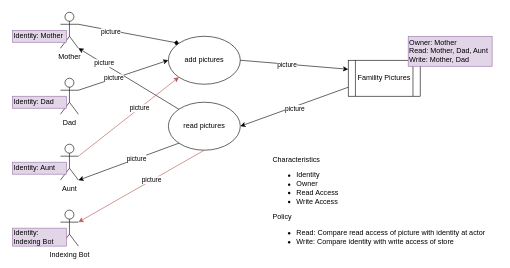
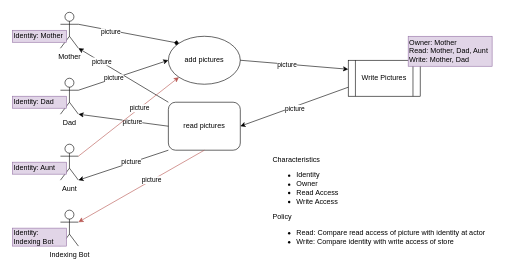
  <mxCell id="0" />
  <mxCell id="1" parent="0" />
  <mxCell id="2" value="Dad" style="shape=umlActor;verticalLabelPosition=bottom;verticalAlign=top;html=1;outlineConnect=0;" vertex="1" parent="1"><mxGeometry x="100" y="130" width="30" height="60" as="geometry" /></mxCell>
- <mxCell id="3" value="Famility Pictures" style="shape=process;whiteSpace=wrap;html=1;backgroundOutline=1;" vertex="1" parent="1"><mxGeometry x="580" y="100" width="120" height="60" as="geometry" /></mxCell>
+ <mxCell id="3" value="Write Pictures" style="shape=process;whiteSpace=wrap;html=1;backgroundOutline=1;" vertex="1" parent="1"><mxGeometry x="580" y="100" width="120" height="60" as="geometry" /></mxCell>
  <mxCell id="4" value="Mother" style="shape=umlActor;verticalLabelPosition=bottom;verticalAlign=top;html=1;outlineConnect=0;" vertex="1" parent="1"><mxGeometry x="100" y="20" width="30" height="60" as="geometry" /></mxCell>
  <mxCell id="5" value="add pictures" style="ellipse;whiteSpace=wrap;html=1;" vertex="1" parent="1"><mxGeometry x="280" y="60" width="120" height="80" as="geometry" /></mxCell>
- <mxCell id="6" value="read pictures" style="ellipse;whiteSpace=wrap;html=1;" vertex="1" parent="1"><mxGeometry x="280" y="170" width="120" height="80" as="geometry" /></mxCell>
+ <mxCell id="6" value="read pictures" style="whiteSpace=wrap;html=1;rounded=1;" vertex="1" parent="1"><mxGeometry x="280" y="170" width="120" height="80" as="geometry" /></mxCell>
  <mxCell id="7" value="&lt;div&gt;Characteristics&lt;/div&gt;&lt;div&gt;&lt;ul&gt;&lt;li&gt;Identity&lt;br&gt;&lt;/li&gt;&lt;li&gt;Owner&lt;br&gt;&lt;/li&gt;&lt;li&gt;Read Access&lt;/li&gt;&lt;li&gt;Write Access&lt;br&gt;&lt;/li&gt;&lt;/ul&gt;&lt;/div&gt;&lt;div&gt;&lt;div&gt;Policy&lt;/div&gt;&lt;div&gt;&lt;ul&gt;&lt;li&gt;Read: Compare read access of picture with identity at actor&lt;br&gt;&lt;/li&gt;&lt;li&gt;Write: Compare identity with write access of store&lt;br&gt;&lt;/li&gt;&lt;/ul&gt;&lt;/div&gt;&lt;/div&gt;" style="text;html=1;strokeColor=none;fillColor=none;align=left;verticalAlign=middle;whiteSpace=wrap;rounded=0;labelBorderColor=none;" vertex="1" parent="1"><mxGeometry x="452" y="254.9" width="376" height="170" as="geometry" /></mxCell>
  <mxCell id="8" value="&lt;div align=&quot;left&quot;&gt;Owner: Mother&lt;/div&gt;&lt;div align=&quot;left&quot;&gt;Read: Mother, Dad, Aunt&lt;/div&gt;&lt;div align=&quot;left&quot;&gt;Write: Mother, Dad&lt;br&gt;&lt;/div&gt;" style="rounded=0;whiteSpace=wrap;html=1;align=left;fillColor=#e1d5e7;strokeColor=#9673a6;" vertex="1" parent="1"><mxGeometry x="680" y="60" width="140" height="50" as="geometry" /></mxCell>
  <mxCell id="9" value="Identity: Mother" style="rounded=0;whiteSpace=wrap;html=1;align=left;fillColor=#e1d5e7;strokeColor=#9673a6;" vertex="1" parent="1"><mxGeometry x="20" y="50" width="90" height="20" as="geometry" /></mxCell>
  <mxCell id="10" value="Identity: Dad" style="rounded=0;whiteSpace=wrap;html=1;align=left;fillColor=#e1d5e7;strokeColor=#9673a6;" vertex="1" parent="1"><mxGeometry x="20" y="160" width="90" height="20" as="geometry" /></mxCell>
  <mxCell id="11" value="Aunt" style="shape=umlActor;verticalLabelPosition=bottom;verticalAlign=top;html=1;outlineConnect=0;" vertex="1" parent="1"><mxGeometry x="100" y="240" width="30" height="60" as="geometry" /></mxCell>
  <mxCell id="12" value="Identity: Aunt" style="rounded=0;whiteSpace=wrap;html=1;align=left;fillColor=#e1d5e7;strokeColor=#9673a6;" vertex="1" parent="1"><mxGeometry x="20" y="270" width="90" height="20" as="geometry" /></mxCell>
  <mxCell id="13" value="" style="endArrow=classic;html=1;entryX=1;entryY=1;entryDx=0;entryDy=0;entryPerimeter=0;exitX=0;exitY=0;exitDx=0;exitDy=0;" edge="1" parent="1" source="6" target="4"><mxGeometry width="50" height="50" relative="1" as="geometry"><mxPoint x="220" y="-10" as="sourcePoint" /><mxPoint x="480" y="290" as="targetPoint" /></mxGeometry></mxCell>
  <mxCell id="14" value="picture" style="edgeLabel;html=1;align=center;verticalAlign=middle;resizable=0;points=[];" vertex="1" connectable="0" parent="13"><mxGeometry x="0.503" y="-1" relative="1" as="geometry"><mxPoint as="offset" /></mxGeometry></mxCell>
+ <mxCell id="15" value="" style="endArrow=classic;html=1;exitX=0;exitY=0.5;exitDx=0;exitDy=0;entryX=1;entryY=1;entryDx=0;entryDy=0;entryPerimeter=0;" edge="1" parent="1" source="6" target="2"><mxGeometry width="50" height="50" relative="1" as="geometry"><mxPoint x="130" y="40" as="sourcePoint" /><mxPoint x="200" y="90" as="targetPoint" /></mxGeometry></mxCell>
+ <mxCell id="16" value="picture" style="edgeLabel;html=1;align=center;verticalAlign=middle;resizable=0;points=[];" vertex="1" connectable="0" parent="15"><mxGeometry x="-0.199" y="1" relative="1" as="geometry"><mxPoint as="offset" /></mxGeometry></mxCell>
  <mxCell id="17" value="" style="endArrow=classic;html=1;exitX=0;exitY=0.75;exitDx=0;exitDy=0;entryX=1;entryY=0.5;entryDx=0;entryDy=0;" edge="1" parent="1" source="3" target="6"><mxGeometry width="50" height="50" relative="1" as="geometry"><mxPoint x="307.574" y="108.284" as="sourcePoint" /><mxPoint x="130" y="150" as="targetPoint" /></mxGeometry></mxCell>
  <mxCell id="18" value="picture" style="edgeLabel;html=1;align=center;verticalAlign=middle;resizable=0;points=[];" vertex="1" connectable="0" parent="17"><mxGeometry x="0.118" y="4" relative="1" as="geometry"><mxPoint x="10.28" y="-5.1" as="offset" /></mxGeometry></mxCell>
  <mxCell id="19" value="" style="endArrow=classic;html=1;exitX=1;exitY=0.5;exitDx=0;exitDy=0;entryX=0;entryY=0.25;entryDx=0;entryDy=0;" edge="1" parent="1" source="5" target="3"><mxGeometry width="50" height="50" relative="1" as="geometry"><mxPoint x="590" y="100" as="sourcePoint" /><mxPoint x="410" y="80" as="targetPoint" /></mxGeometry></mxCell>
  <mxCell id="20" value="picture" style="edgeLabel;html=1;align=center;verticalAlign=middle;resizable=0;points=[];" vertex="1" connectable="0" parent="19"><mxGeometry x="-0.137" relative="1" as="geometry"><mxPoint as="offset" /></mxGeometry></mxCell>
  <mxCell id="21" value="" style="endArrow=classic;html=1;entryX=1;entryY=1;entryDx=0;entryDy=0;exitX=0;exitY=1;exitDx=0;exitDy=0;entryPerimeter=0;" edge="1" parent="1" source="6" target="11"><mxGeometry width="50" height="50" relative="1" as="geometry"><mxPoint x="430" y="290" as="sourcePoint" /><mxPoint x="590" y="115" as="targetPoint" /></mxGeometry></mxCell>
  <mxCell id="22" value="picture" style="edgeLabel;html=1;align=center;verticalAlign=middle;resizable=0;points=[];" vertex="1" connectable="0" parent="21"><mxGeometry x="-0.161" y="-1" relative="1" as="geometry"><mxPoint as="offset" /></mxGeometry></mxCell>
  <mxCell id="23" value="" style="endArrow=diamond;html=1;entryX=0;entryY=0;entryDx=0;entryDy=0;exitX=1;exitY=0.333;exitDx=0;exitDy=0;exitPerimeter=0;" edge="1" parent="1" source="4" target="5"><mxGeometry width="50" height="50" relative="1" as="geometry"><mxPoint x="250" y="-10" as="sourcePoint" /><mxPoint x="130" y="40" as="targetPoint" /></mxGeometry></mxCell>
  <mxCell id="24" value="picture" style="edgeLabel;html=1;align=center;verticalAlign=middle;resizable=0;points=[];" vertex="1" connectable="0" parent="23"><mxGeometry x="-0.354" y="-2" relative="1" as="geometry"><mxPoint as="offset" /></mxGeometry></mxCell>
  <mxCell id="25" value="" style="endArrow=classic;html=1;exitX=1;exitY=0.333;exitDx=0;exitDy=0;entryX=0;entryY=0.5;entryDx=0;entryDy=0;exitPerimeter=0;" edge="1" parent="1" source="2" target="5"><mxGeometry width="50" height="50" relative="1" as="geometry"><mxPoint x="290" y="150" as="sourcePoint" /><mxPoint x="130" y="190" as="targetPoint" /></mxGeometry></mxCell>
  <mxCell id="26" value="picture" style="edgeLabel;html=1;align=center;verticalAlign=middle;resizable=0;points=[];" vertex="1" connectable="0" parent="25"><mxGeometry x="-0.222" y="1" relative="1" as="geometry"><mxPoint as="offset" /></mxGeometry></mxCell>
  <mxCell id="27" value="Indexing Bot" style="shape=umlActor;verticalLabelPosition=bottom;verticalAlign=top;html=1;outlineConnect=0;" vertex="1" parent="1"><mxGeometry x="100" y="350" width="30" height="60" as="geometry" /></mxCell>
  <mxCell id="28" value="Identity: Indexing Bot" style="rounded=0;whiteSpace=wrap;html=1;align=left;fillColor=#e1d5e7;strokeColor=#9673a6;" vertex="1" parent="1"><mxGeometry x="20" y="380" width="90" height="30" as="geometry" /></mxCell>
  <mxCell id="29" value="" style="endArrow=classic;html=1;entryX=1;entryY=0.333;entryDx=0;entryDy=0;fillColor=#f8cecc;strokeColor=#b85450;entryPerimeter=0;exitX=0.5;exitY=1;exitDx=0;exitDy=0;" edge="1" parent="1" source="6" target="27"><mxGeometry width="50" height="50" relative="1" as="geometry"><mxPoint x="331" y="380" as="sourcePoint" /><mxPoint x="130" y="260" as="targetPoint" /></mxGeometry></mxCell>
  <mxCell id="30" value="picture" style="edgeLabel;html=1;align=center;verticalAlign=middle;resizable=0;points=[];" vertex="1" connectable="0" parent="29"><mxGeometry x="-0.161" y="-1" relative="1" as="geometry"><mxPoint as="offset" /></mxGeometry></mxCell>
  <mxCell id="31" value="" style="endArrow=classic;html=1;entryX=0;entryY=1;entryDx=0;entryDy=0;fillColor=#f8cecc;strokeColor=#b85450;exitX=1;exitY=0.333;exitDx=0;exitDy=0;exitPerimeter=0;" edge="1" parent="1" source="11" target="5"><mxGeometry width="50" height="50" relative="1" as="geometry"><mxPoint x="340" y="220" as="sourcePoint" /><mxPoint x="130" y="370" as="targetPoint" /></mxGeometry></mxCell>
  <mxCell id="32" value="picture" style="edgeLabel;html=1;align=center;verticalAlign=middle;resizable=0;points=[];" vertex="1" connectable="0" parent="31"><mxGeometry x="-0.161" y="-1" relative="1" as="geometry"><mxPoint x="30.41" y="-25.79" as="offset" /></mxGeometry></mxCell>
